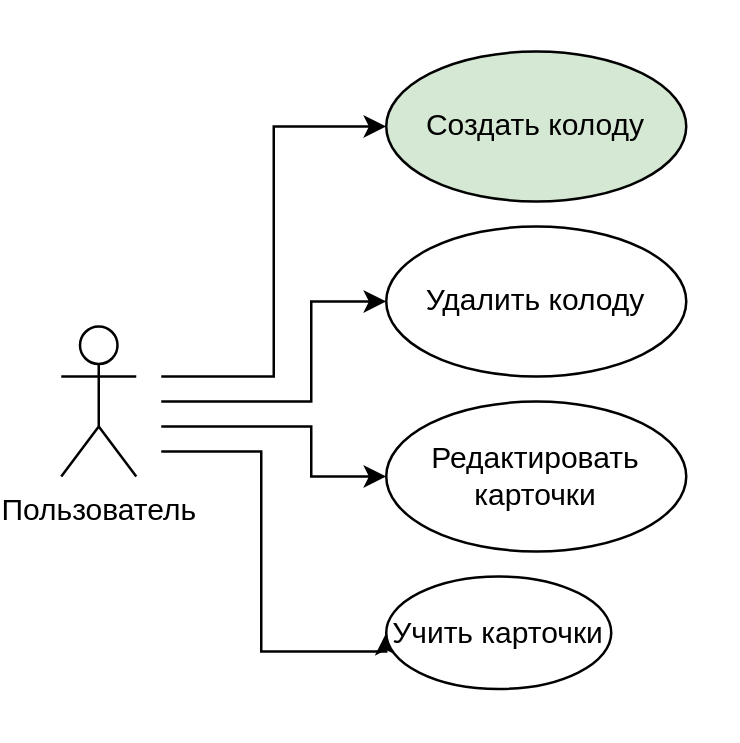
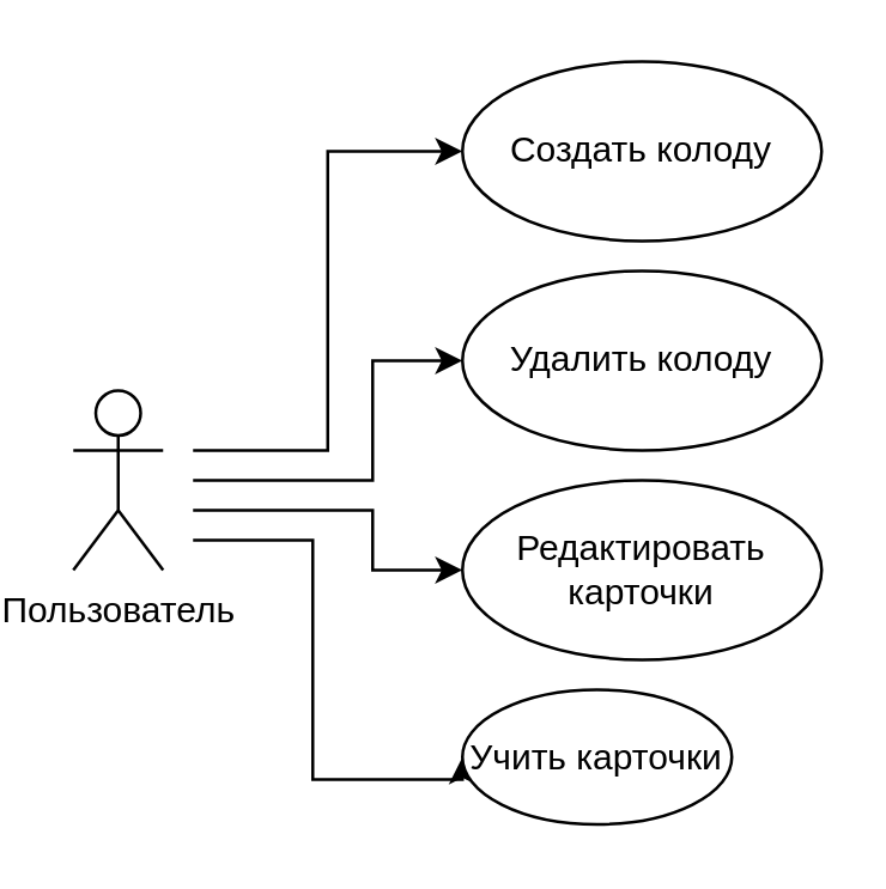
  <mxCell id="0" />
  <mxCell id="1" parent="0" />
  <mxCell id="2" style="edgeStyle=orthogonalEdgeStyle;rounded=0;orthogonalLoop=1;jettySize=auto;html=1;entryX=0;entryY=0.5;entryDx=0;entryDy=0;" edge="1" parent="1" target="7"><mxGeometry relative="1" as="geometry"><mxPoint x="120" y="100" as="targetPoint" /><mxPoint x="60" y="150" as="sourcePoint" /><Array as="points"><mxPoint x="60" y="150" /><mxPoint x="105" y="150" /><mxPoint x="105" y="50" /></Array></mxGeometry></mxCell>
  <mxCell id="3" style="edgeStyle=orthogonalEdgeStyle;rounded=0;orthogonalLoop=1;jettySize=auto;html=1;" edge="1" parent="1" target="8"><mxGeometry relative="1" as="geometry"><mxPoint x="60" y="160" as="sourcePoint" /><Array as="points"><mxPoint x="60" y="160" /><mxPoint x="120" y="160" /><mxPoint x="120" y="120" /></Array></mxGeometry></mxCell>
  <mxCell id="4" style="edgeStyle=orthogonalEdgeStyle;rounded=0;orthogonalLoop=1;jettySize=auto;html=1;entryX=0;entryY=0.5;entryDx=0;entryDy=0;" edge="1" parent="1" target="9"><mxGeometry relative="1" as="geometry"><mxPoint x="60" y="170" as="sourcePoint" /><Array as="points"><mxPoint x="120" y="170" /><mxPoint x="120" y="190" /></Array></mxGeometry></mxCell>
  <mxCell id="5" style="edgeStyle=orthogonalEdgeStyle;rounded=0;orthogonalLoop=1;jettySize=auto;html=1;entryX=0;entryY=0.5;entryDx=0;entryDy=0;" edge="1" parent="1" target="10"><mxGeometry relative="1" as="geometry"><mxPoint x="60" y="180" as="sourcePoint" /><Array as="points"><mxPoint x="100" y="180" /><mxPoint x="100" y="260" /></Array></mxGeometry></mxCell>
  <mxCell id="6" value="Пользователь" style="shape=umlActor;verticalLabelPosition=bottom;verticalAlign=top;html=1;outlineConnect=0;" vertex="1" parent="1"><mxGeometry x="20" y="130" width="30" height="60" as="geometry" /></mxCell>
- <mxCell id="7" value="Создать колоду" style="ellipse;whiteSpace=wrap;html=1;fillColor=#d5e8d4;" vertex="1" parent="1"><mxGeometry x="150" y="20" width="120" height="60" as="geometry" /></mxCell>
+ <mxCell id="7" value="Создать колоду" style="ellipse;whiteSpace=wrap;html=1;" vertex="1" parent="1"><mxGeometry x="150" y="20" width="120" height="60" as="geometry" /></mxCell>
  <mxCell id="8" value="Удалить колоду" style="ellipse;whiteSpace=wrap;html=1;" vertex="1" parent="1"><mxGeometry x="150" y="90" width="120" height="60" as="geometry" /></mxCell>
  <mxCell id="9" value="Редактировать карточки" style="ellipse;whiteSpace=wrap;html=1;" vertex="1" parent="1"><mxGeometry x="150" y="160" width="120" height="60" as="geometry" /></mxCell>
  <mxCell id="10" value="Учить карточки" style="ellipse;whiteSpace=wrap;html=1;" vertex="1" parent="1"><mxGeometry x="150" y="230" width="90" height="45" as="geometry" /></mxCell>
